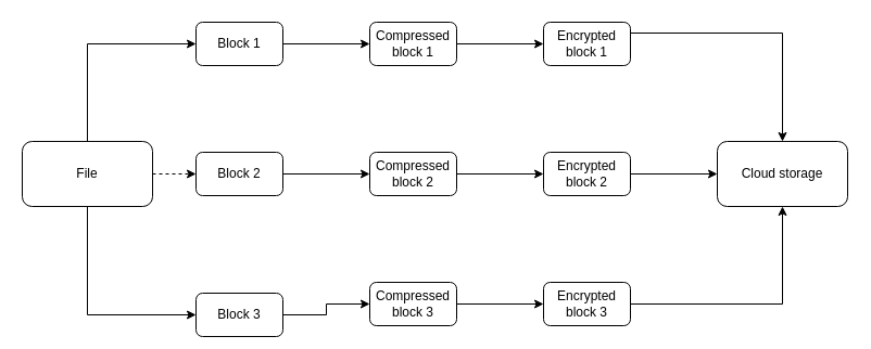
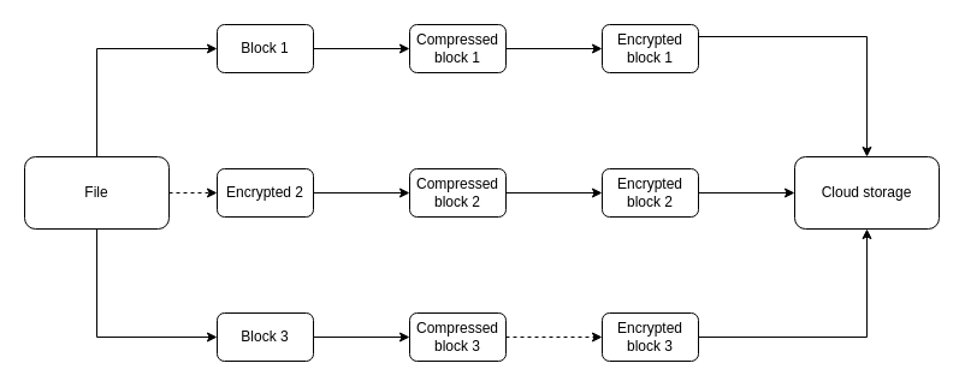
  <mxCell id="0" />
  <mxCell id="1" parent="0" />
  <mxCell id="2" style="edgeStyle=orthogonalEdgeStyle;rounded=0;orthogonalLoop=1;jettySize=auto;html=1;exitX=0.5;exitY=0;exitDx=0;exitDy=0;entryX=0;entryY=0.5;entryDx=0;entryDy=0;" edge="1" parent="1" source="5" target="7"><mxGeometry relative="1" as="geometry" /></mxCell>
  <mxCell id="3" style="edgeStyle=orthogonalEdgeStyle;rounded=0;orthogonalLoop=1;jettySize=auto;html=1;exitX=1;exitY=0.5;exitDx=0;exitDy=0;entryX=0;entryY=0.5;entryDx=0;entryDy=0;dashed=1;" edge="1" parent="1" source="5" target="9"><mxGeometry relative="1" as="geometry" /></mxCell>
  <mxCell id="4" style="edgeStyle=orthogonalEdgeStyle;rounded=0;orthogonalLoop=1;jettySize=auto;html=1;exitX=0.5;exitY=1;exitDx=0;exitDy=0;entryX=0;entryY=0.5;entryDx=0;entryDy=0;" edge="1" parent="1" source="5" target="11"><mxGeometry relative="1" as="geometry" /></mxCell>
  <mxCell id="5" value="File" style="rounded=1;whiteSpace=wrap;html=1;" vertex="1" parent="1"><mxGeometry x="20" y="130" width="120" height="60" as="geometry" /></mxCell>
  <mxCell id="6" style="edgeStyle=orthogonalEdgeStyle;rounded=0;orthogonalLoop=1;jettySize=auto;html=1;exitX=1;exitY=0.5;exitDx=0;exitDy=0;" edge="1" parent="1" source="7" target="13"><mxGeometry relative="1" as="geometry" /></mxCell>
  <mxCell id="7" value="Block 1" style="rounded=1;whiteSpace=wrap;html=1;" vertex="1" parent="1"><mxGeometry x="180" y="20" width="80" height="40" as="geometry" /></mxCell>
  <mxCell id="8" style="edgeStyle=orthogonalEdgeStyle;rounded=0;orthogonalLoop=1;jettySize=auto;html=1;exitX=1;exitY=0.5;exitDx=0;exitDy=0;entryX=0;entryY=0.5;entryDx=0;entryDy=0;" edge="1" parent="1" source="9" target="15"><mxGeometry relative="1" as="geometry" /></mxCell>
- <mxCell id="9" value="Block 2" style="rounded=1;whiteSpace=wrap;html=1;" vertex="1" parent="1"><mxGeometry x="180" y="140" width="80" height="40" as="geometry" /></mxCell>
+ <mxCell id="9" value="Encrypted 2" style="rounded=1;whiteSpace=wrap;html=1;" vertex="1" parent="1"><mxGeometry x="180" y="140" width="80" height="40" as="geometry" /></mxCell>
  <mxCell id="10" style="edgeStyle=orthogonalEdgeStyle;rounded=0;orthogonalLoop=1;jettySize=auto;html=1;exitX=1;exitY=0.5;exitDx=0;exitDy=0;entryX=0;entryY=0.5;entryDx=0;entryDy=0;" edge="1" parent="1" source="11" target="17"><mxGeometry relative="1" as="geometry" /></mxCell>
- <mxCell id="11" value="Block 3" style="rounded=1;whiteSpace=wrap;html=1;" vertex="1" parent="1"><mxGeometry x="180" y="270" width="80" height="40" as="geometry" /></mxCell>
+ <mxCell id="11" value="Block 3" style="rounded=1;whiteSpace=wrap;html=1;" vertex="1" parent="1"><mxGeometry x="180" y="260" width="80" height="40" as="geometry" /></mxCell>
  <mxCell id="12" style="edgeStyle=orthogonalEdgeStyle;rounded=0;orthogonalLoop=1;jettySize=auto;html=1;exitX=1;exitY=0.5;exitDx=0;exitDy=0;entryX=0;entryY=0.5;entryDx=0;entryDy=0;" edge="1" parent="1" source="13" target="19"><mxGeometry relative="1" as="geometry" /></mxCell>
  <mxCell id="13" value="Compressed block 1" style="rounded=1;whiteSpace=wrap;html=1;" vertex="1" parent="1"><mxGeometry x="340" y="20" width="80" height="40" as="geometry" /></mxCell>
  <mxCell id="14" style="edgeStyle=orthogonalEdgeStyle;rounded=0;orthogonalLoop=1;jettySize=auto;html=1;exitX=1;exitY=0.5;exitDx=0;exitDy=0;" edge="1" parent="1" source="15" target="21"><mxGeometry relative="1" as="geometry" /></mxCell>
  <mxCell id="15" value="Compressed block 2" style="rounded=1;whiteSpace=wrap;html=1;" vertex="1" parent="1"><mxGeometry x="340" y="140" width="80" height="40" as="geometry" /></mxCell>
- <mxCell id="16" style="edgeStyle=orthogonalEdgeStyle;rounded=0;orthogonalLoop=1;jettySize=auto;html=1;exitX=1;exitY=0.5;exitDx=0;exitDy=0;" edge="1" parent="1" source="17" target="23"><mxGeometry relative="1" as="geometry" /></mxCell>
+ <mxCell id="16" style="edgeStyle=orthogonalEdgeStyle;rounded=0;orthogonalLoop=1;jettySize=auto;html=1;exitX=1;exitY=0.5;exitDx=0;exitDy=0;dashed=1;" edge="1" parent="1" source="17" target="23"><mxGeometry relative="1" as="geometry" /></mxCell>
  <mxCell id="17" value="Compressed block 3" style="rounded=1;whiteSpace=wrap;html=1;" vertex="1" parent="1"><mxGeometry x="340" y="260" width="80" height="40" as="geometry" /></mxCell>
  <mxCell id="18" style="edgeStyle=orthogonalEdgeStyle;rounded=0;orthogonalLoop=1;jettySize=auto;html=1;exitX=1;exitY=0.25;exitDx=0;exitDy=0;entryX=0.5;entryY=0;entryDx=0;entryDy=0;" edge="1" parent="1" source="19" target="24"><mxGeometry relative="1" as="geometry" /></mxCell>
  <mxCell id="19" value="Encrypted block 1" style="rounded=1;whiteSpace=wrap;html=1;" vertex="1" parent="1"><mxGeometry x="500" y="20" width="80" height="40" as="geometry" /></mxCell>
  <mxCell id="20" style="edgeStyle=orthogonalEdgeStyle;rounded=0;orthogonalLoop=1;jettySize=auto;html=1;exitX=1;exitY=0.5;exitDx=0;exitDy=0;" edge="1" parent="1" source="21" target="24"><mxGeometry relative="1" as="geometry" /></mxCell>
  <mxCell id="21" value="Encrypted block 2" style="rounded=1;whiteSpace=wrap;html=1;" vertex="1" parent="1"><mxGeometry x="500" y="140" width="80" height="40" as="geometry" /></mxCell>
  <mxCell id="22" style="edgeStyle=orthogonalEdgeStyle;rounded=0;orthogonalLoop=1;jettySize=auto;html=1;exitX=1;exitY=0.5;exitDx=0;exitDy=0;entryX=0.5;entryY=1;entryDx=0;entryDy=0;" edge="1" parent="1" source="23" target="24"><mxGeometry relative="1" as="geometry" /></mxCell>
  <mxCell id="23" value="Encrypted block 3" style="rounded=1;whiteSpace=wrap;html=1;" vertex="1" parent="1"><mxGeometry x="500" y="260" width="80" height="40" as="geometry" /></mxCell>
  <mxCell id="24" value="Cloud storage" style="rounded=1;whiteSpace=wrap;html=1;" vertex="1" parent="1"><mxGeometry x="660" y="130" width="120" height="60" as="geometry" /></mxCell>
